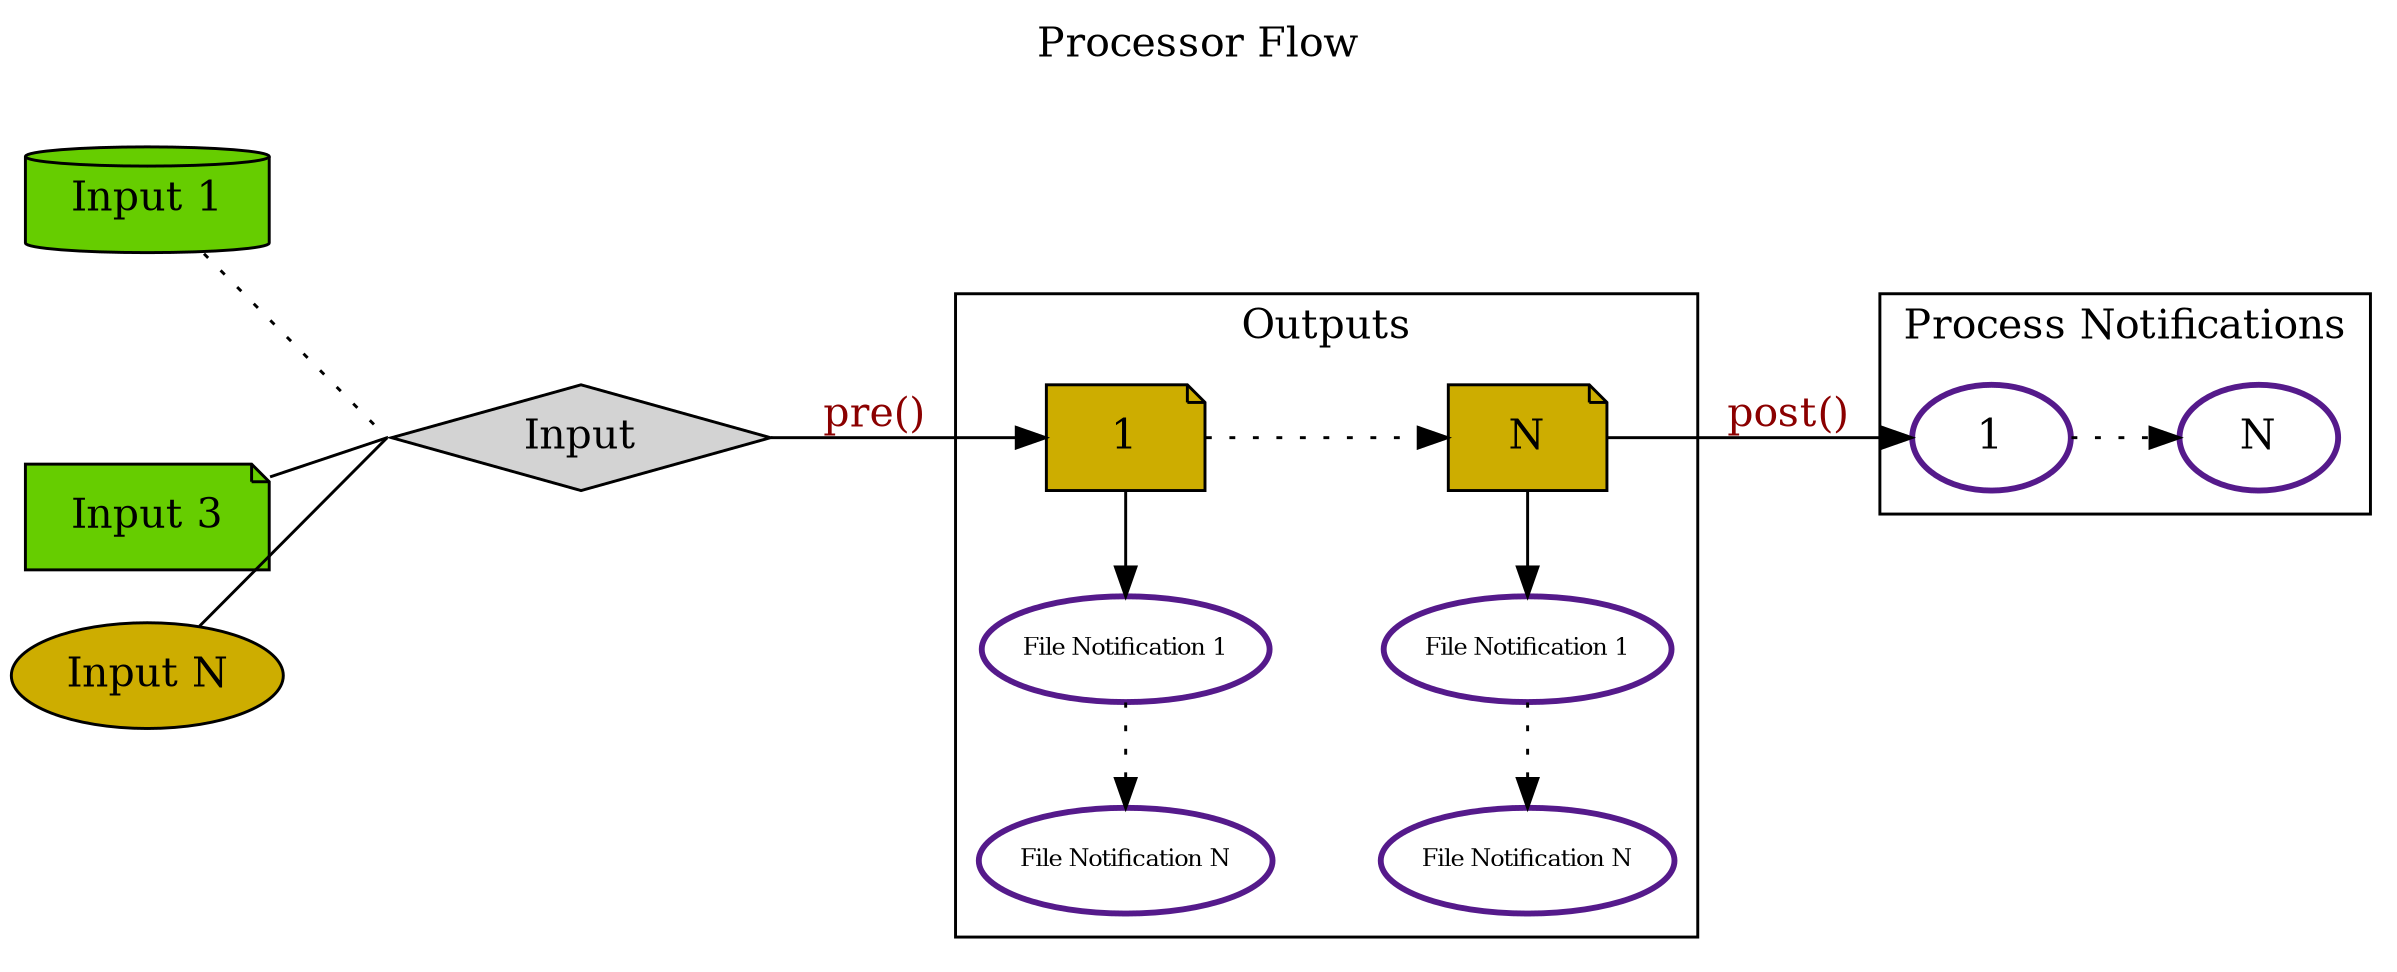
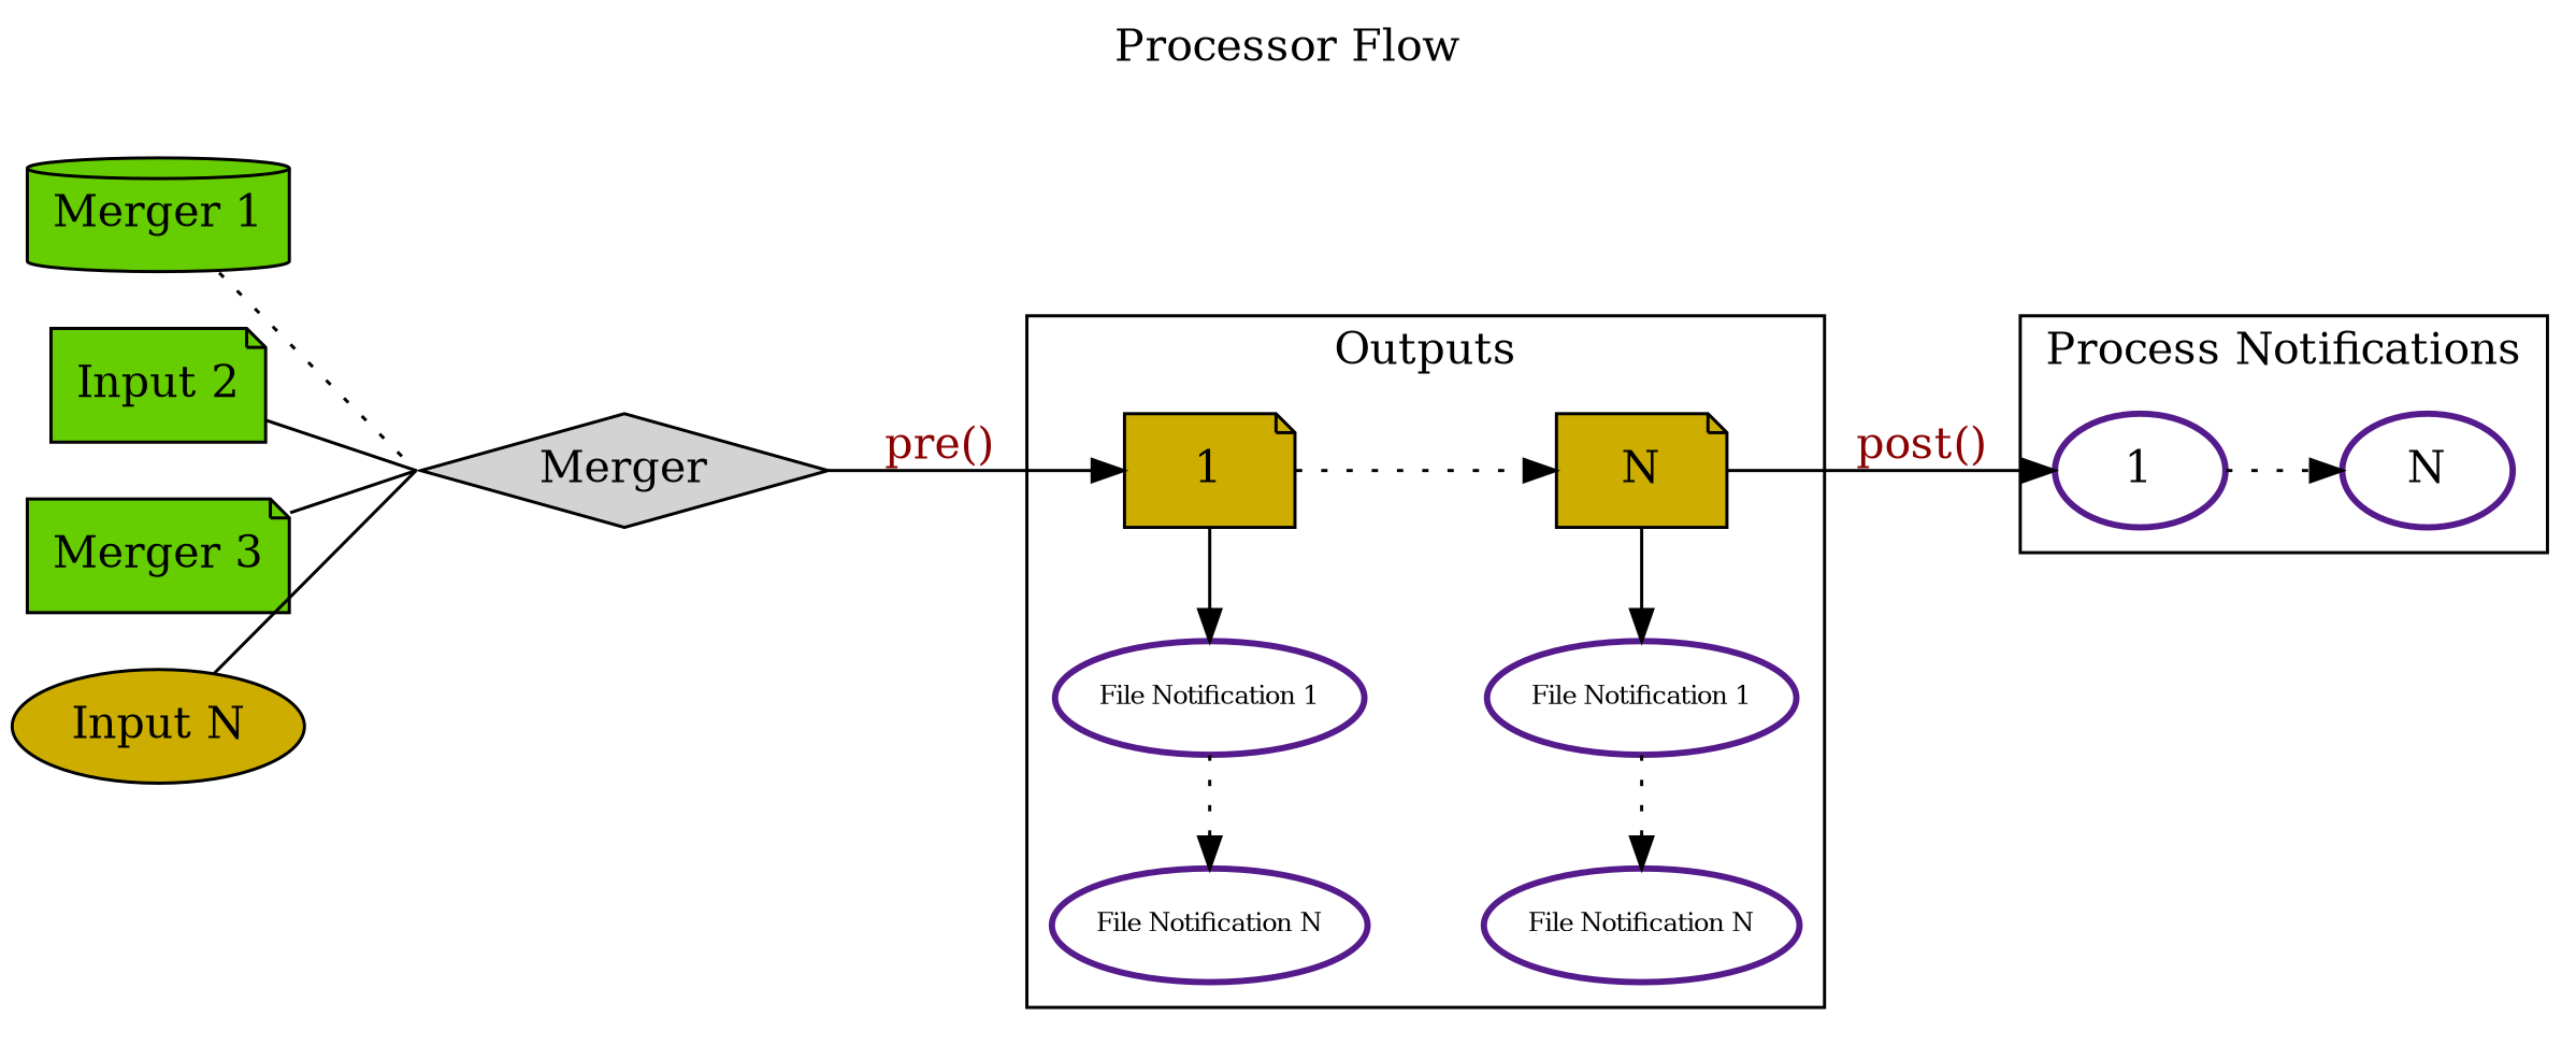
  digraph {
    compound=true
    label="Processor Flow"
    labelloc=top
    rankdir=LR
    splines=line
    node [style=filled]
    n1 [fillcolor=gold3 label=1 shape=note]
    n2 [color=purple4 fontsize=8.0 label="File Notification 1" style=bold]
    n3 [color=purple4 fontsize=8.0 label="File Notification N" style=bold]
    n4 [fillcolor=gold3 label=N shape=note]
    n5 [color=purple4 fontsize=8.0 label="File Notification 1" style=bold]
    n6 [color=purple4 fontsize=8.0 label="File Notification N" style=bold]
    n7 [color=purple4 label=1 style=bold]
    n8 [color=purple4 label=N style=bold]
-   n9 [fillcolor=chartreuse3 label="Input 1" shape=cylinder]
-   n10 [label=Input shape=diamond]
-   n12 [fillcolor=chartreuse3 label="Input 3" shape=note]
+   n9 [fillcolor=chartreuse3 label="Merger 1" shape=cylinder]
+   n10 [label=Merger shape=diamond]
+   n11 [fillcolor=chartreuse3 label="Input 2" shape=note]
+   n12 [fillcolor=chartreuse3 label="Merger 3" shape=note]
    n13 [fillcolor=gold3 label="Input N"]
    subgraph cluster_1 {
      label=Outputs
      subgraph sub_2 {
        label=Outputs
        rank=same
        n1
        n2
        n3
      }
      subgraph sub_3 {
        label=Outputs
        rank=same
        n4
        n5
        n6
      }
    }
    subgraph cluster_4 {
      label="Process Notifications"
      n7
      n8
    }
    n1 -> n4 [style=dotted]
    n2 -> n1 [dir=back]
    n3 -> n2 [dir=back style=dotted]
    n4 -> n7 [fontcolor=red4 label="post()" samehead=input]
    n5 -> n4 [dir=back]
    n6 -> n5 [dir=back style=dotted]
    n7 -> n8 [style=dotted]
    n9 -> n10 [arrowhead=none samehead=input style=dotted]
    n10 -> n1 [fontcolor=red4 label="pre()" samehead=input]
+   n11 -> n10 [arrowhead=none samehead=input]
    n12 -> n10 [arrowhead=none samehead=input]
    n13 -> n10 [arrowhead=none samehead=input]
  }
